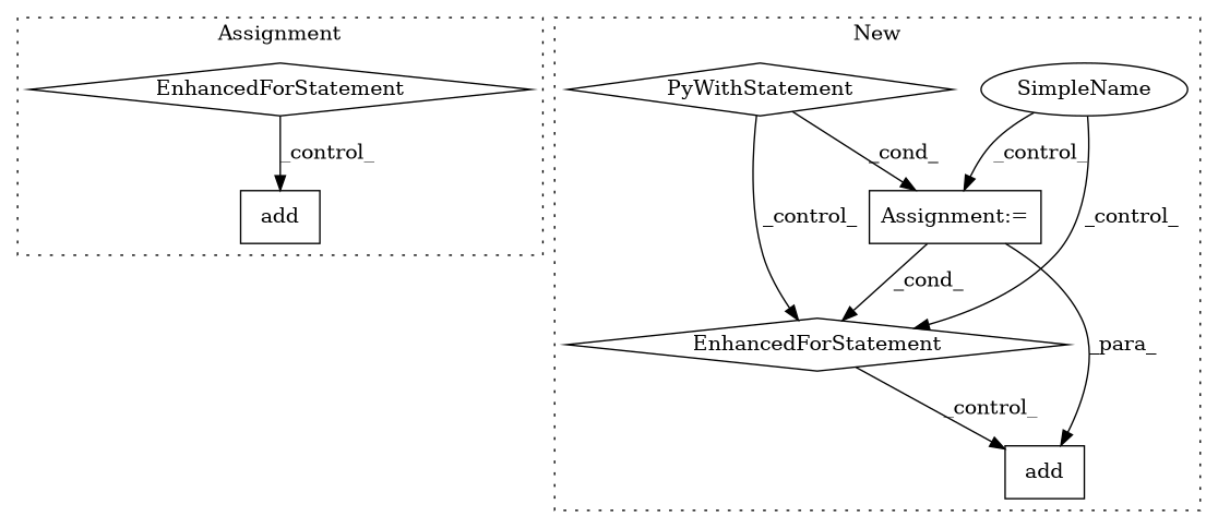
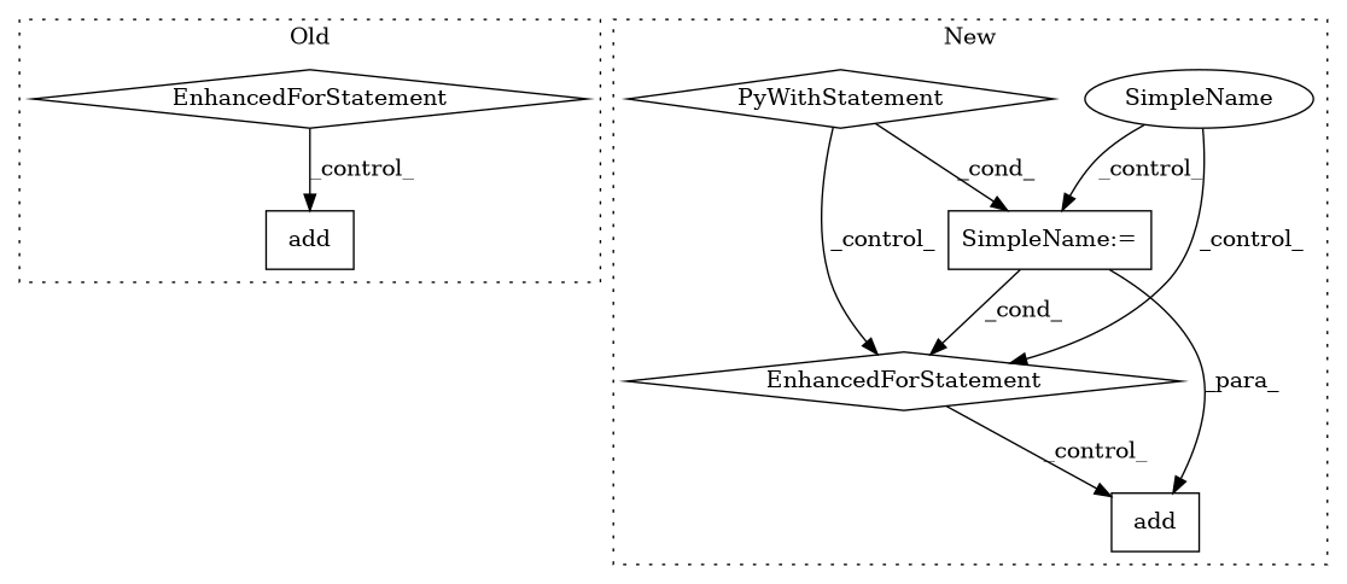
  digraph {
    node [a=32 l="65,2" s="9159,9273" shape=box]
    n1 [l="60,1" label=add s="10295,10420"]
    n2 [a=70 l="61,2" label=EnhancedForStatement s="10171,10250" shape=diamond]
    n3 [a=70 label=EnhancedForStatement shape=diamond]
    n4 [l="4,1" label=add s="9476,9488"]
-   n5 [a=7 label="Assignment:="]
+   n5 [a=7 label="SimpleName:="]
    n6 [a=104 l="10,2" label=PyWithStatement s="8730,8760" shape=diamond]
    n7 [a=42 label=SimpleName shape=ellipse l="" s=""]
    subgraph cluster_1 {
-     label=Assignment
+     label=Old
      style=dotted
      n1
      n2
    }
    subgraph cluster_2 {
      label=New
      style=dotted
      n3
      n4
      n5
      n6
      n7
    }
    n2 -> n1 [label=_control_]
    n3 -> n4 [label=_control_]
    n5 -> n3 [label=_cond_]
    n5 -> n4 [label=_para_]
    n6 -> n3 [label=_control_]
    n6 -> n5 [label=_cond_]
    n7 -> n3 [label=_control_]
    n7 -> n5 [label=_control_]
  }
